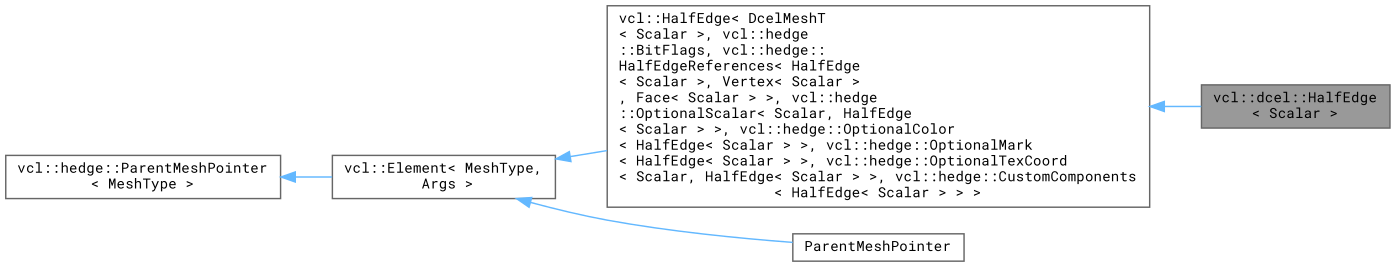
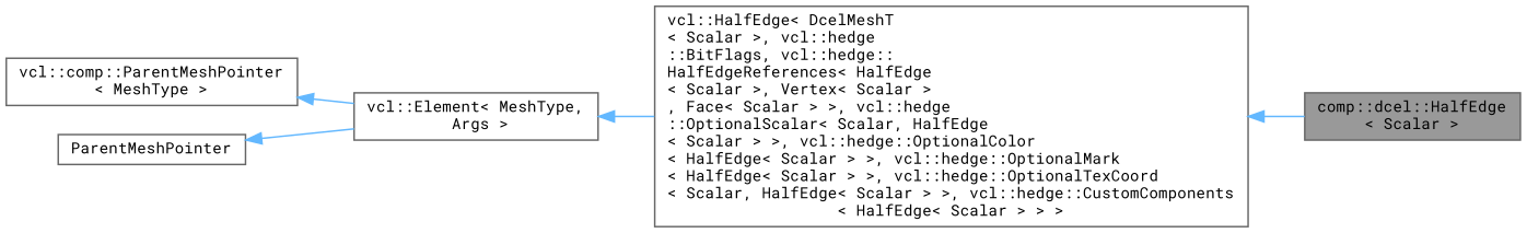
  digraph {
    fontname="Roboto Mono"
    rankdir=LR
    node [color=gray40 fillcolor=white fontname="Roboto Mono" fontsize=10 shape=box style=filled]
    edge [color=steelblue1 dir=back fontname="Roboto Mono" fontsize=10 labelfontname=Helvetica labelfontsize=10 style=solid]
-   n1 [fillcolor=grey60 fontcolor=black height=0.2 label="vcl::dcel::HalfEdge\l\< Scalar \>" width=0.4]
+   n1 [fillcolor=grey60 fontcolor=black height=0.2 label="comp::dcel::HalfEdge\l\< Scalar \>" width=0.4]
    n2 [height=0.2 label="vcl::HalfEdge\< DcelMeshT\l\< Scalar \>, vcl::hedge\l::BitFlags, vcl::hedge::\lHalfEdgeReferences\< HalfEdge\l\< Scalar \>, Vertex\< Scalar \>\l, Face\< Scalar \> \>, vcl::hedge\l::OptionalScalar\< Scalar, HalfEdge\l\< Scalar \> \>, vcl::hedge::OptionalColor\l\< HalfEdge\< Scalar \> \>, vcl::hedge::OptionalMark\l\< HalfEdge\< Scalar \> \>, vcl::hedge::OptionalTexCoord\l\< Scalar, HalfEdge\< Scalar \> \>, vcl::hedge::CustomComponents\l\< HalfEdge\< Scalar \> \> \>" width=0.4]
    n3 [height=0.2 label="vcl::Element\< MeshType,\l Args \>" width=0.4]
-   n4 [height=0.2 label="vcl::hedge::ParentMeshPointer\l\< MeshType \>" width=0.4]
+   n4 [height=0.2 label="vcl::comp::ParentMeshPointer\l\< MeshType \>" width=0.4]
    n5 [height=0.2 label=ParentMeshPointer width=0.4]
    n2 -> n1
    n3 -> n2
    n4 -> n3
-   n3 -> n5
+   n5 -> n3
  }
